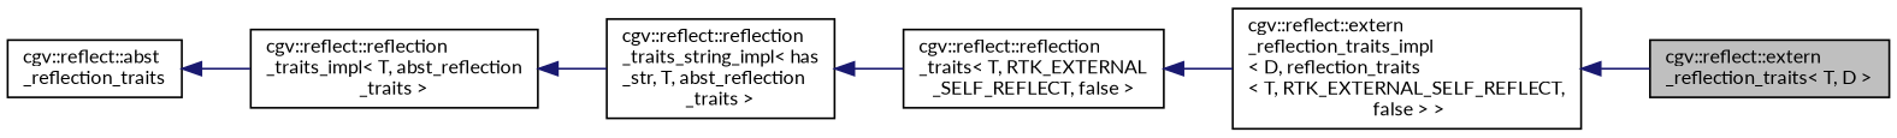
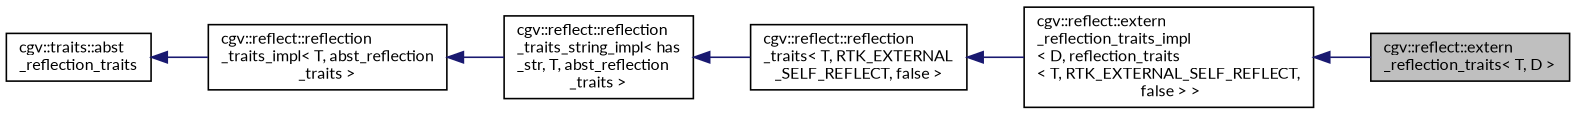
  digraph {
    rankdir=LR
    fontname=Lato
    node [color=black fontname=Lato fontsize=10 shape=record]
    edge [color=midnightblue dir=back fontname=Lato fontsize=10 labelfontname=Helvetica labelfontsize=10 style=solid]
    n1 [fillcolor=grey75 fontcolor=black height=0.2 label="cgv::reflect::extern\l_reflection_traits\< T, D \>" style=filled width=0.4]
    n2 [height=0.2 label="cgv::reflect::extern\l_reflection_traits_impl\l\< D, reflection_traits\l\< T, RTK_EXTERNAL_SELF_REFLECT,\l false \> \>" width=0.4]
    n3 [height=0.2 label="cgv::reflect::reflection\l_traits\< T, RTK_EXTERNAL\l_SELF_REFLECT, false \>" width=0.4]
    n4 [height=0.2 label="cgv::reflect::reflection\l_traits_string_impl\< has\l_str, T, abst_reflection\l_traits \>" width=0.4]
    n5 [height=0.2 label="cgv::reflect::reflection\l_traits_impl\< T, abst_reflection\l_traits \>" width=0.4]
-   n6 [height=0.2 label="cgv::reflect::abst\l_reflection_traits" width=0.4]
+   n6 [height=0.2 label="cgv::traits::abst\l_reflection_traits" width=0.4]
    n2 -> n1
    n3 -> n2
    n4 -> n3
    n5 -> n4
    n6 -> n5
  }
